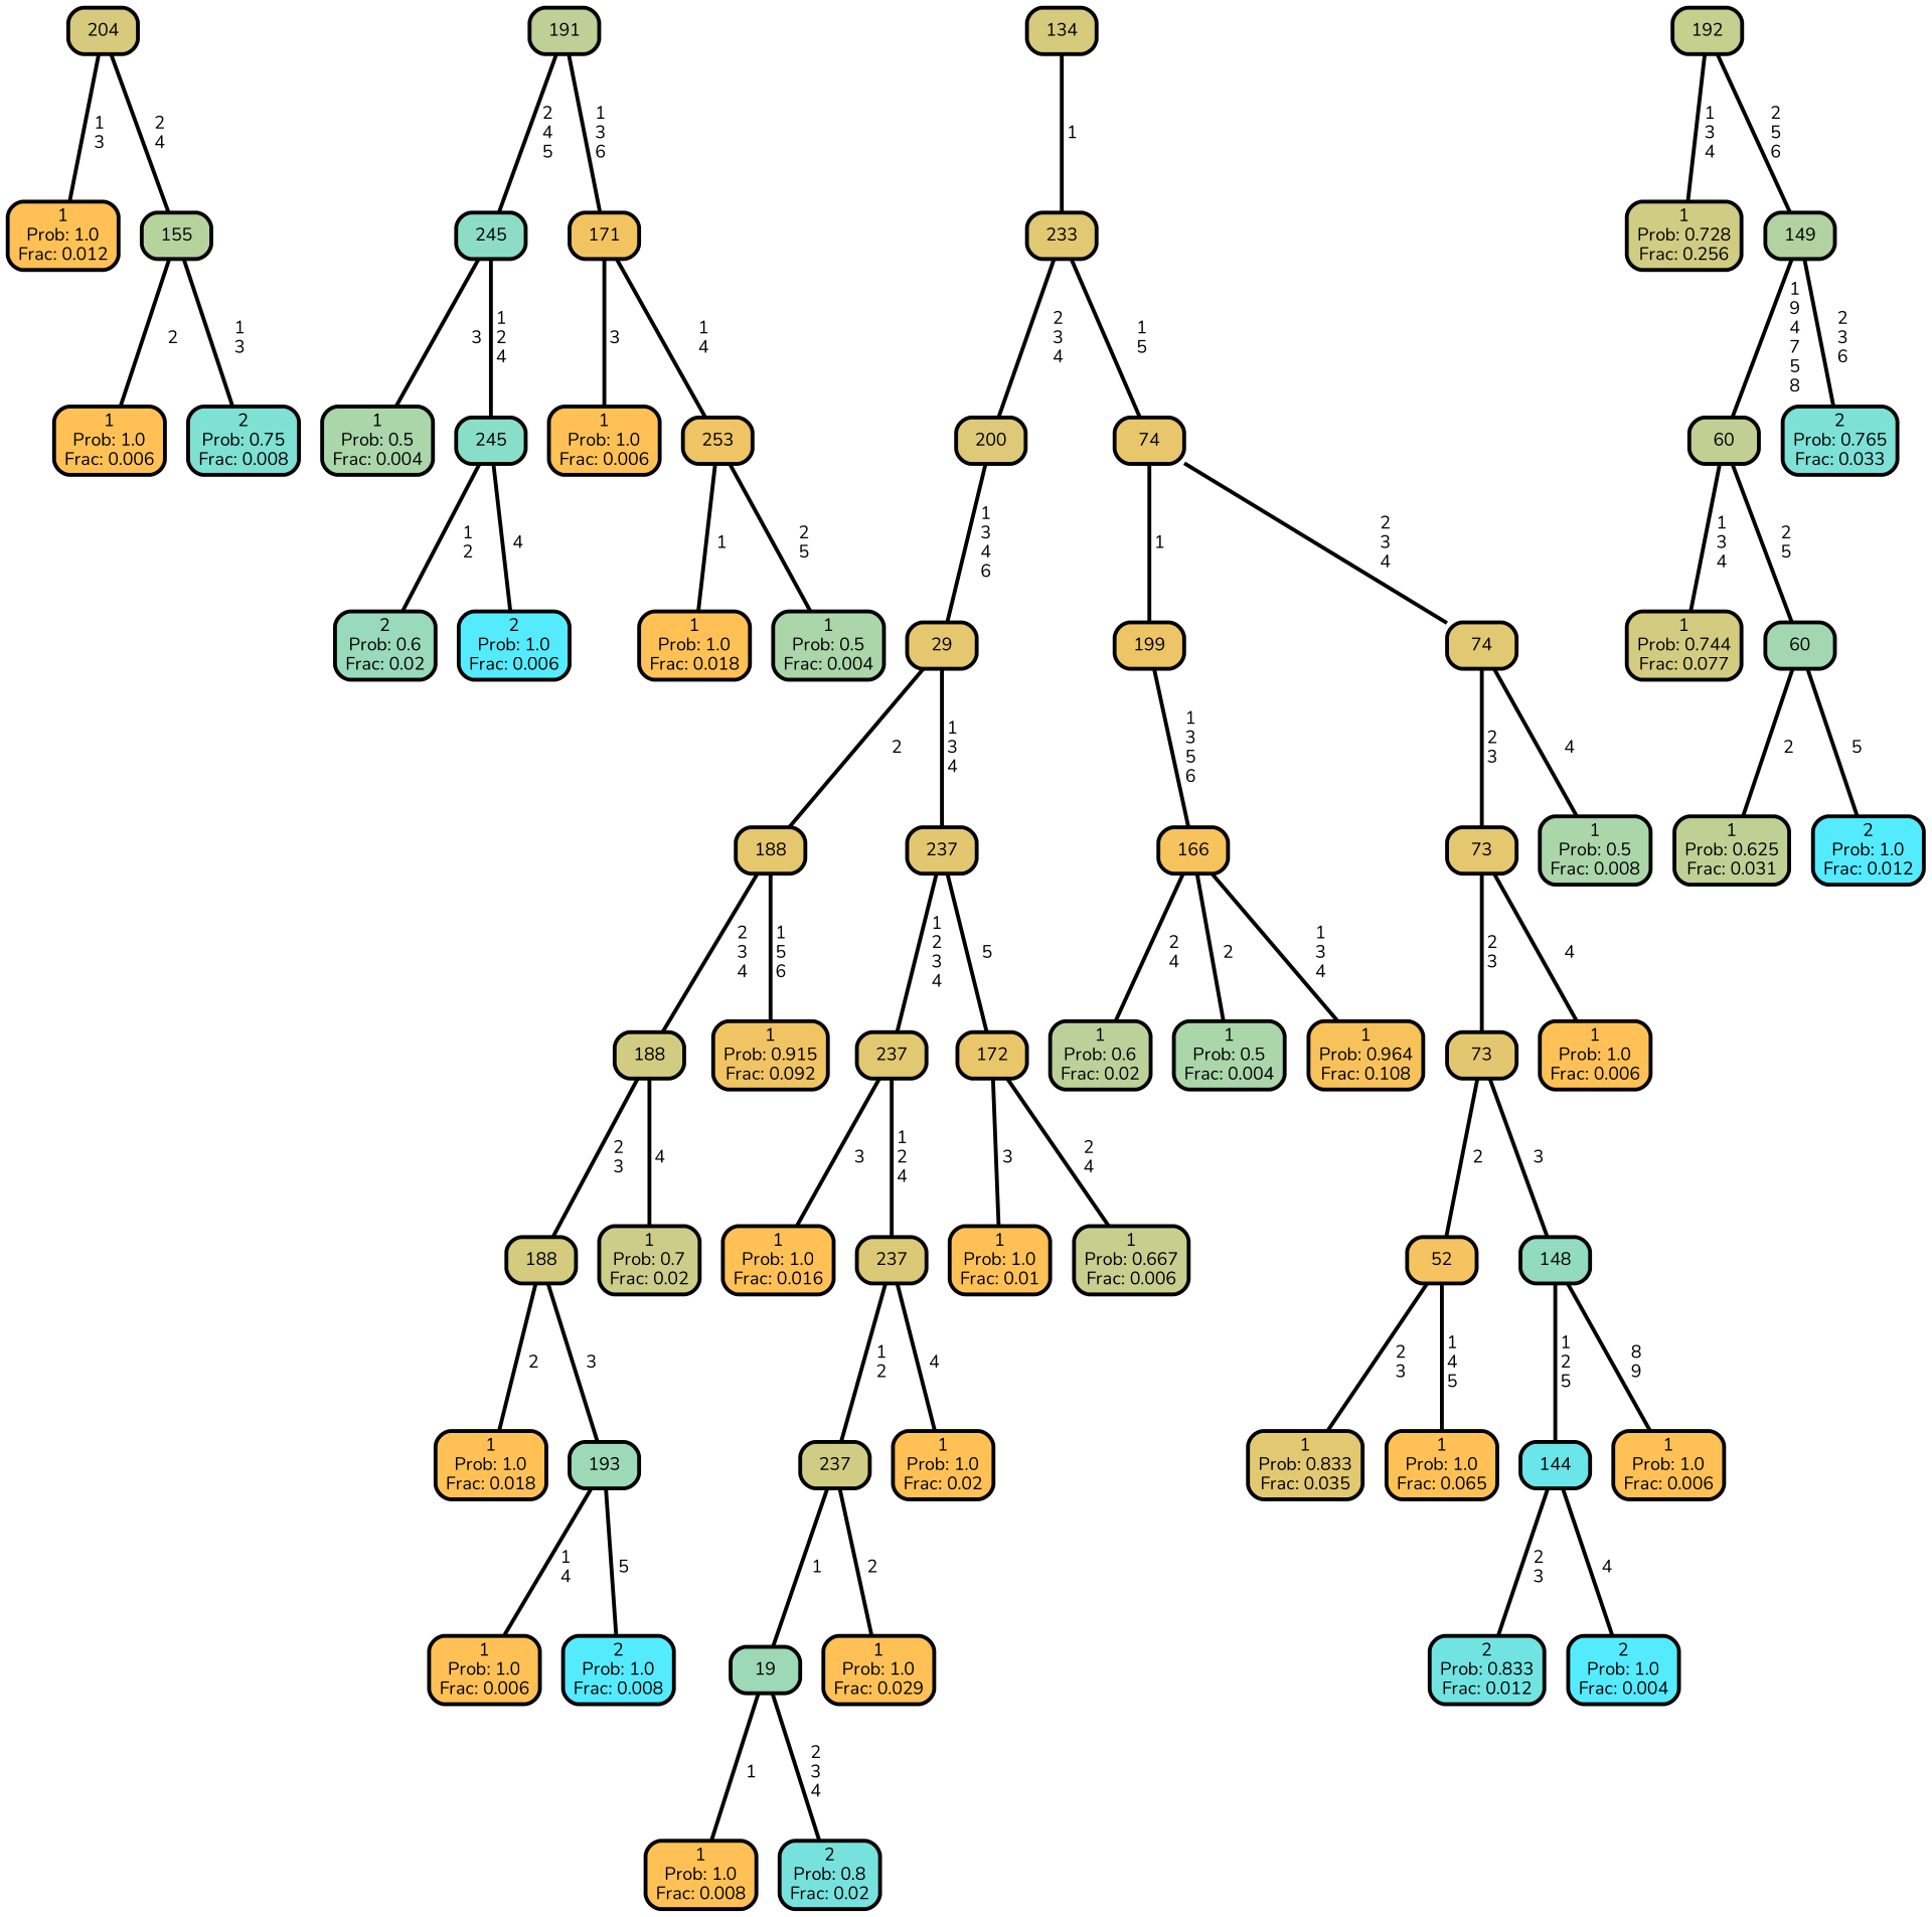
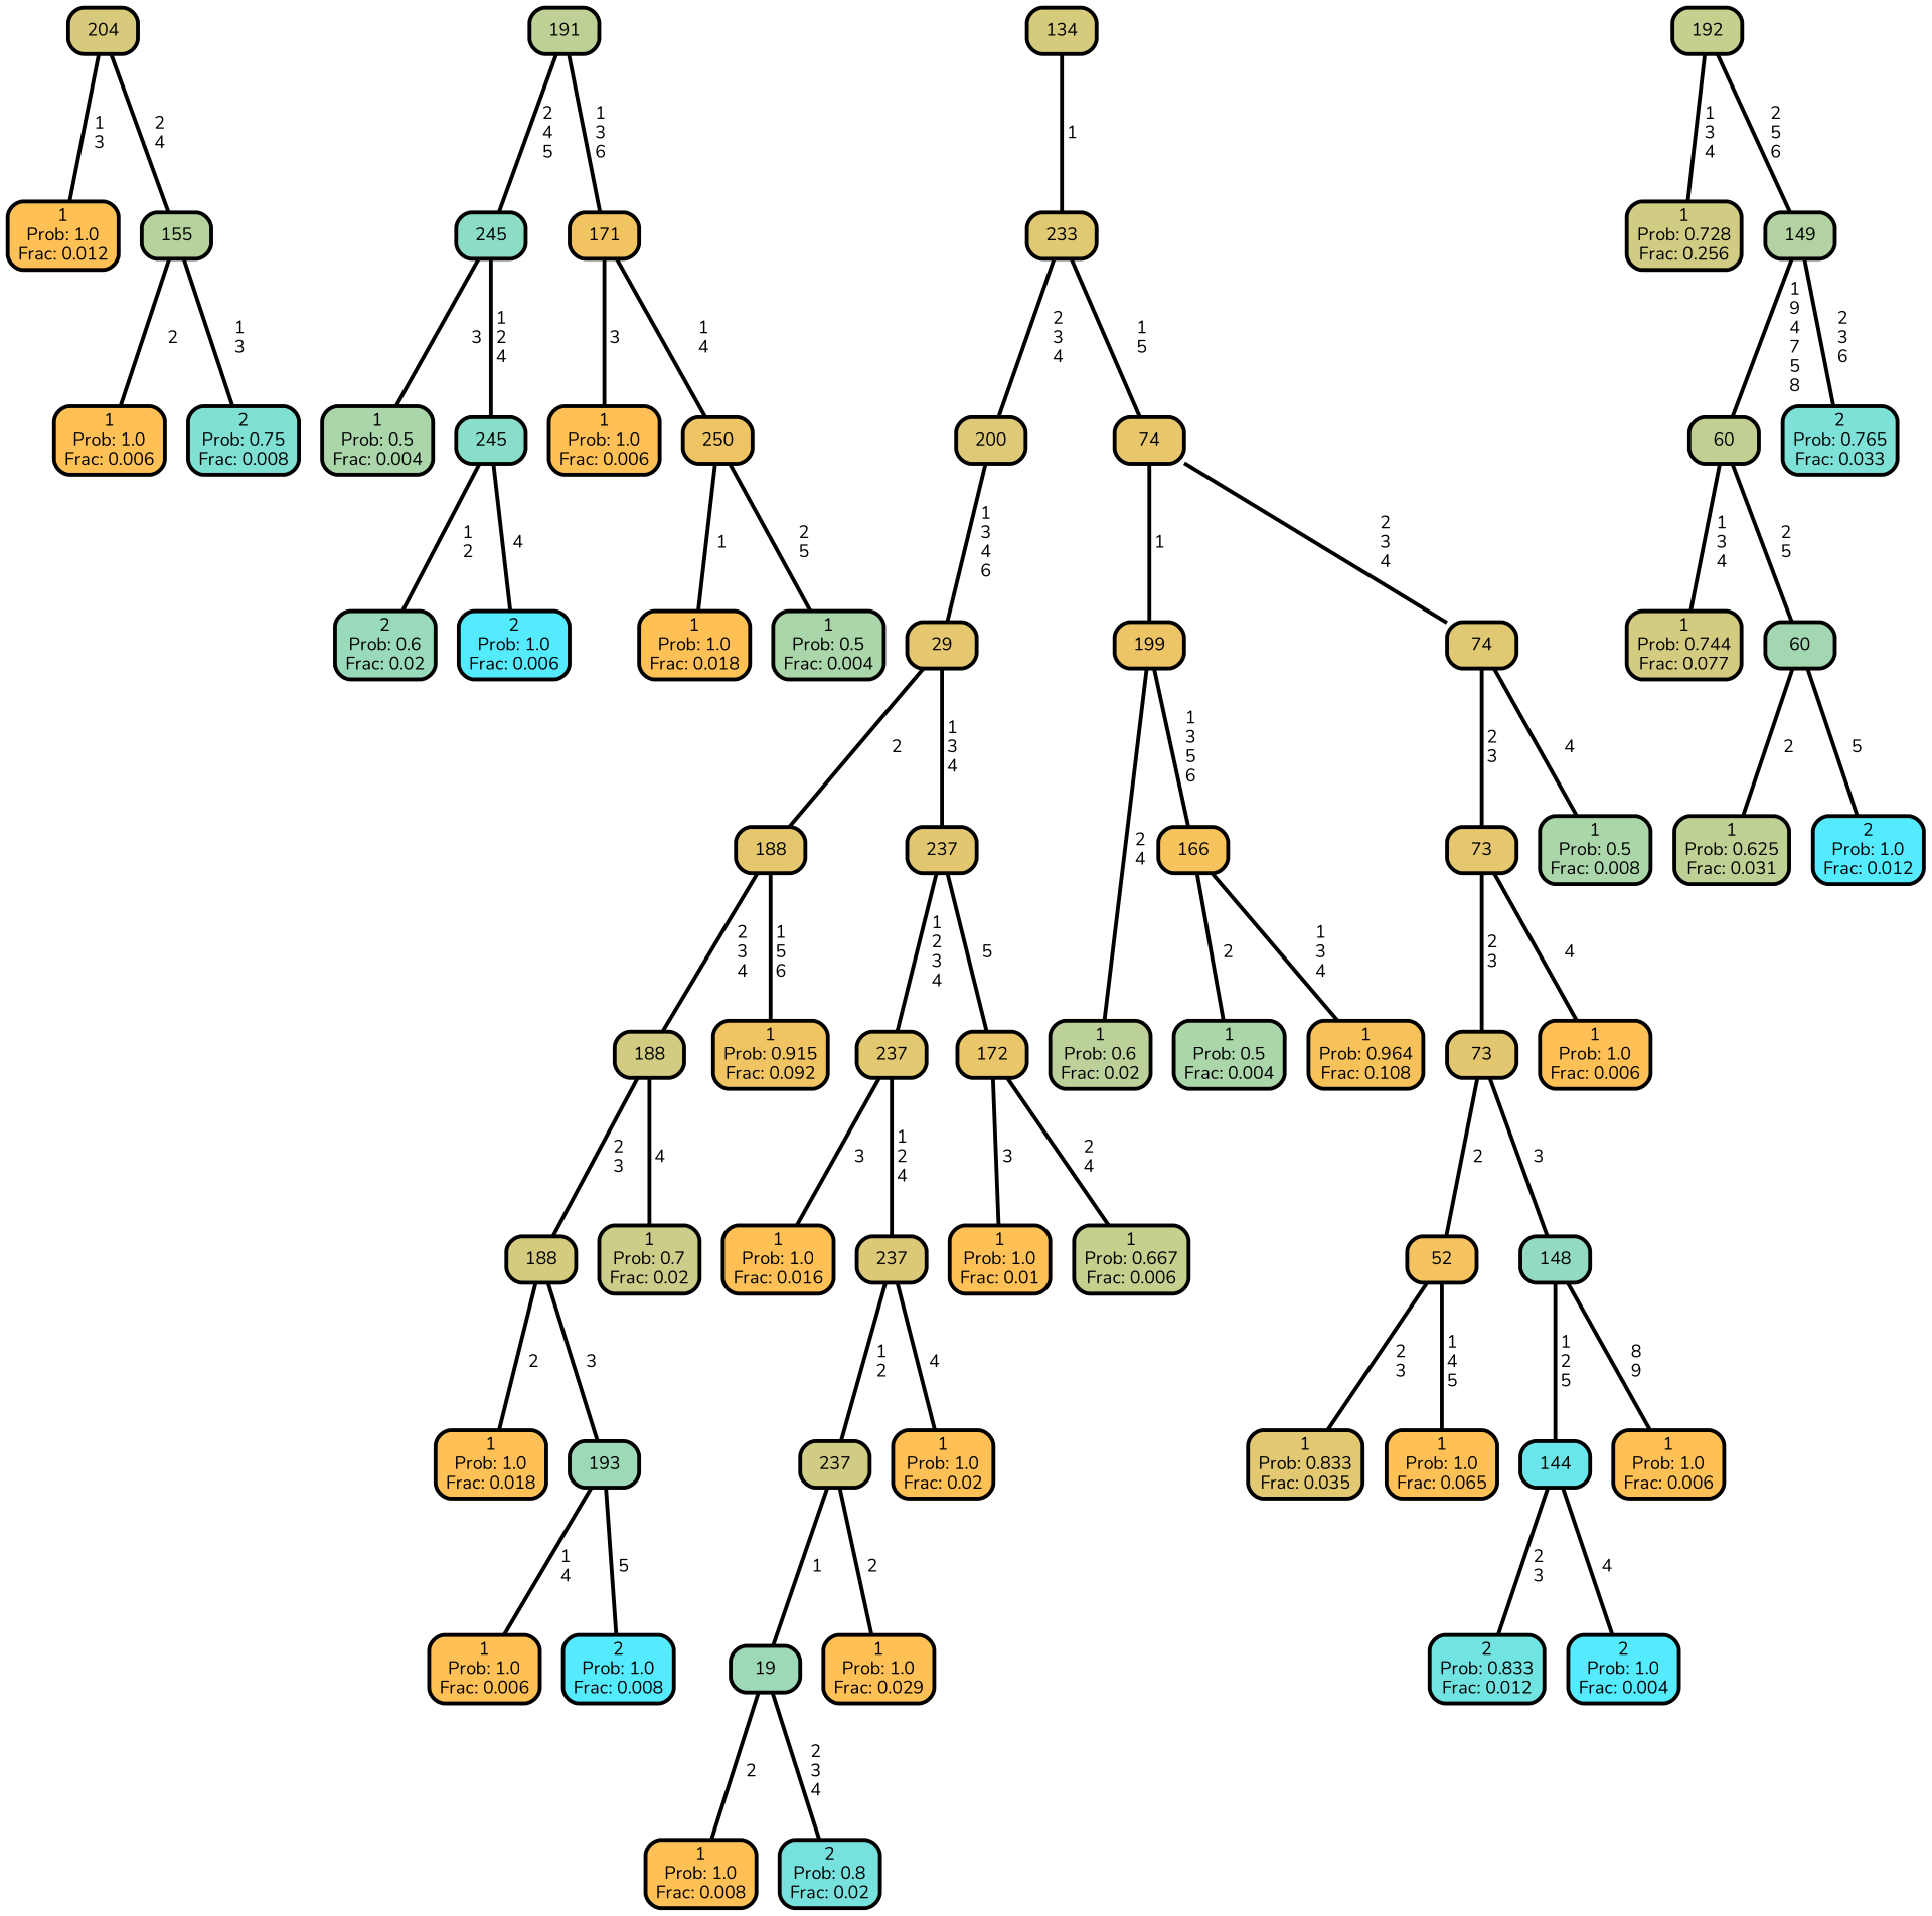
  graph {
    fontname=Nunito
    ranksep="0 equally"
    splines=straight
    node [color=black fillcolor="#ffc155" fontcolor=black fontname=Nunito penwidth=3 shape=box style="filled, rounded"]
    edge [color=black fontname=Nunito penwidth=3]
    n1 [label="1\nProb: 1.0\nFrac: 0.012"]
    n2 [fillcolor="#d7ca7c" label=204]
    n3 [fillcolor="#b6d39d" label=155]
    n4 [label="1\nProb: 1.0\nFrac: 0.006"]
    n5 [fillcolor="#7fe0d4" label="2\nProb: 0.75\nFrac: 0.008"]
    n6 [fillcolor="#bed095" label=191]
    n7 [fillcolor="#8dddc6" label=245]
    n8 [fillcolor="#f2c461" label=171]
    n9 [fillcolor="#aad6aa" label="1\nProb: 0.5\nFrac: 0.004"]
    n10 [fillcolor="#89deca" label=245]
    n11 [fillcolor="#99dabb" label="2\nProb: 0.6\nFrac: 0.02"]
    n12 [fillcolor="#55ebff" label="2\nProb: 1.0\nFrac: 0.006"]
    n13 [label="1\nProb: 1.0\nFrac: 0.006"]
-   n14 [fillcolor="#efc464" label=253]
+   n14 [fillcolor="#efc464" label=250]
    n15 [label="1\nProb: 1.0\nFrac: 0.018"]
    n16 [fillcolor="#aad6aa" label="1\nProb: 0.5\nFrac: 0.004"]
    n17 [fillcolor="#ddc977" label=200]
    n18 [fillcolor="#e4c76f" label=29]
    n19 [fillcolor="#e5c76e" label=188]
    n20 [fillcolor="#e3c770" label=237]
    n21 [label="1\nProb: 1.0\nFrac: 0.018"]
    n22 [fillcolor="#d4cb7f" label=188]
    n23 [fillcolor="#9dd9b6" label=193]
    n24 [label="1\nProb: 1.0\nFrac: 0.006"]
    n25 [fillcolor="#55ebff" label="2\nProb: 1.0\nFrac: 0.008"]
    n26 [fillcolor="#d1cc82" label=188]
    n27 [fillcolor="#cccd88" label="1\nProb: 0.7\nFrac: 0.02"]
    n28 [fillcolor="#f0c463" label="1\nProb: 0.915\nFrac: 0.092"]
    n29 [fillcolor="#e2c871" label=237]
    n30 [fillcolor="#e9c66a" label=172]
    n31 [label="1\nProb: 1.0\nFrac: 0.016"]
    n32 [fillcolor="#dcc977" label=237]
    n33 [fillcolor="#d0cc83" label=237]
    n34 [label="1\nProb: 1.0\nFrac: 0.02"]
    n35 [label="1\nProb: 1.0\nFrac: 0.008"]
    n36 [fillcolor="#9dd9b6" label=19]
    n37 [fillcolor="#77e2dd" label="2\nProb: 0.8\nFrac: 0.02"]
    n38 [label="1\nProb: 1.0\nFrac: 0.029"]
    n39 [label="1\nProb: 1.0\nFrac: 0.01"]
    n40 [fillcolor="#c6cf8d" label="1\nProb: 0.667\nFrac: 0.006"]
    n41 [fillcolor="#e1c872" label=233]
    n42 [fillcolor="#e7c66c" label=74]
    n43 [fillcolor="#edc566" label=199]
    n44 [fillcolor="#e1c872" label=74]
    n45 [fillcolor="#bbd199" label="1\nProb: 0.6\nFrac: 0.02"]
    n46 [fillcolor="#f6c35d" label=166]
    n47 [fillcolor="#aad6aa" label="1\nProb: 0.5\nFrac: 0.004"]
    n48 [fillcolor="#f8c25b" label="1\nProb: 0.964\nFrac: 0.108"]
    n49 [fillcolor="#e4c76f" label=73]
    n50 [fillcolor="#aad6aa" label="1\nProb: 0.5\nFrac: 0.008"]
    n51 [fillcolor="#e2c871" label="1\nProb: 0.833\nFrac: 0.035"]
    n52 [fillcolor="#f5c35f" label=52]
    n53 [label="1\nProb: 1.0\nFrac: 0.065"]
    n54 [fillcolor="#e3c770" label=73]
    n55 [fillcolor="#92dbc1" label=148]
    n56 [fillcolor="#6ae5e9" label=144]
    n57 [label="1\nProb: 1.0\nFrac: 0.006"]
    n58 [fillcolor="#71e4e2" label="2\nProb: 0.833\nFrac: 0.012"]
    n59 [fillcolor="#55ebff" label="2\nProb: 1.0\nFrac: 0.004"]
    n60 [label="1\nProb: 1.0\nFrac: 0.006"]
    n61 [fillcolor="#d6cb7d" label=134]
    n62 [fillcolor="#c5cf8e" label=192]
    n63 [fillcolor="#d0cc83" label="1\nProb: 0.728\nFrac: 0.256"]
    n64 [fillcolor="#b2d3a1" label=149]
    n65 [fillcolor="#c1d092" label=60]
    n66 [fillcolor="#7de1d7" label="2\nProb: 0.765\nFrac: 0.033"]
    n67 [fillcolor="#d3cb80" label="1\nProb: 0.744\nFrac: 0.077"]
    n68 [fillcolor="#a2d7b1" label=60]
    n69 [fillcolor="#bfd094" label="1\nProb: 0.625\nFrac: 0.031"]
    n70 [fillcolor="#55ebff" label="2\nProb: 1.0\nFrac: 0.012"]
    subgraph sub_1 {
      rank=same
    }
    n2 -- n1 [label=" 1\n 3"]
    n2 -- n3 [label=" 2\n 4"]
    n3 -- n4 [label=" 2"]
    n3 -- n5 [label=" 1\n 3"]
    n6 -- n7 [label=" 2\n 4\n 5"]
    n6 -- n8 [label=" 1\n 3\n 6"]
    n7 -- n9 [label=" 3"]
    n7 -- n10 [label=" 1\n 2\n 4"]
    n8 -- n13 [label=" 3"]
    n8 -- n14 [label=" 1\n 4"]
    n10 -- n11 [label=" 1\n 2"]
    n10 -- n12 [label=" 4"]
    n14 -- n15 [label=" 1"]
    n14 -- n16 [label=" 2\n 5"]
    n17 -- n18 [label=" 1\n 3\n 4\n 6"]
    n18 -- n19 [label=" 2"]
    n18 -- n20 [label=" 1\n 3\n 4"]
    n19 -- n26 [label=" 2\n 3\n 4"]
    n19 -- n28 [label=" 1\n 5\n 6"]
    n20 -- n29 [label=" 1\n 2\n 3\n 4"]
    n20 -- n30 [label=" 5"]
    n22 -- n21 [label=" 2"]
    n22 -- n23 [label=" 3"]
    n23 -- n24 [label=" 1\n 4"]
    n23 -- n25 [label=" 5"]
    n26 -- n22 [label=" 2\n 3"]
    n26 -- n27 [label=" 4"]
    n29 -- n31 [label=" 3"]
    n29 -- n32 [label=" 1\n 2\n 4"]
    n30 -- n39 [label=" 3"]
    n30 -- n40 [label=" 2\n 4"]
    n32 -- n33 [label=" 1\n 2"]
    n32 -- n34 [label=" 4"]
    n33 -- n36 [label=" 1"]
    n33 -- n38 [label=" 2"]
-   n36 -- n35 [label=" 1"]
+   n36 -- n35 [label=" 2"]
    n36 -- n37 [label=" 2\n 3\n 4"]
    n41 -- n17 [label=" 2\n 3\n 4"]
    n41 -- n42 [label=" 1\n 5"]
    n42 -- n43 [label=" 1"]
    n42 -- n44 [label=" 2\n 3\n 4"]
-   n46 -- n45 [label=" 2\n 4"]
+   n43 -- n45 [label=" 2\n 4"]
    n43 -- n46 [label=" 1\n 3\n 5\n 6"]
    n44 -- n49 [label=" 2\n 3"]
    n44 -- n50 [label=" 4"]
    n46 -- n47 [label=" 2"]
    n46 -- n48 [label=" 1\n 3\n 4"]
    n49 -- n54 [label=" 2\n 3"]
    n49 -- n60 [label=" 4"]
    n52 -- n51 [label=" 2\n 3"]
    n52 -- n53 [label=" 1\n 4\n 5"]
    n54 -- n52 [label=" 2"]
    n54 -- n55 [label=" 3"]
    n55 -- n56 [label=" 1\n 2\n 5"]
    n55 -- n57 [label=" 8\n 9"]
    n56 -- n58 [label=" 2\n 3"]
    n56 -- n59 [label=" 4"]
    n61 -- n41 [label=" 1"]
    n62 -- n63 [label=" 1\n 3\n 4"]
    n62 -- n64 [label=" 2\n 5\n 6"]
    n64 -- n65 [label=" 1\n 9\n 4\n 7\n 5\n 8"]
    n64 -- n66 [label=" 2\n 3\n 6"]
    n65 -- n67 [label=" 1\n 3\n 4"]
    n65 -- n68 [label=" 2\n 5"]
    n68 -- n69 [label=" 2"]
    n68 -- n70 [label=" 5"]
  }
